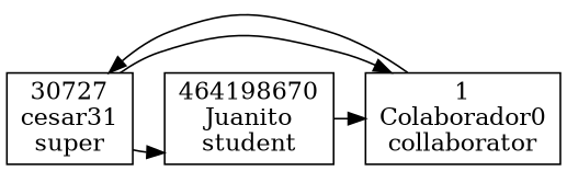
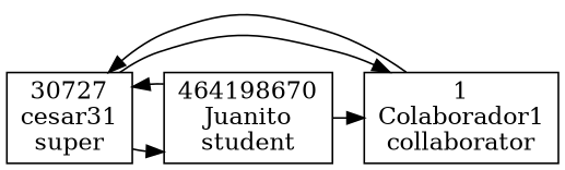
  digraph {
    randir=LR
    node [shape=box]
    n1 [label="30727\ncesar31\nsuper"]
-   n2 [label="1\nColaborador0\ncollaborator"]
+   n2 [label="1\nColaborador1\ncollaborator"]
    n3 [label="464198670\nJuanito\nstudent"]
    subgraph sub_1 {
      rank=same
      n1
      n2
      n3
    }
    n1 -> n2
    n1 -> n3
    n2 -> n1
+   n3 -> n1
    n3 -> n2
  }
